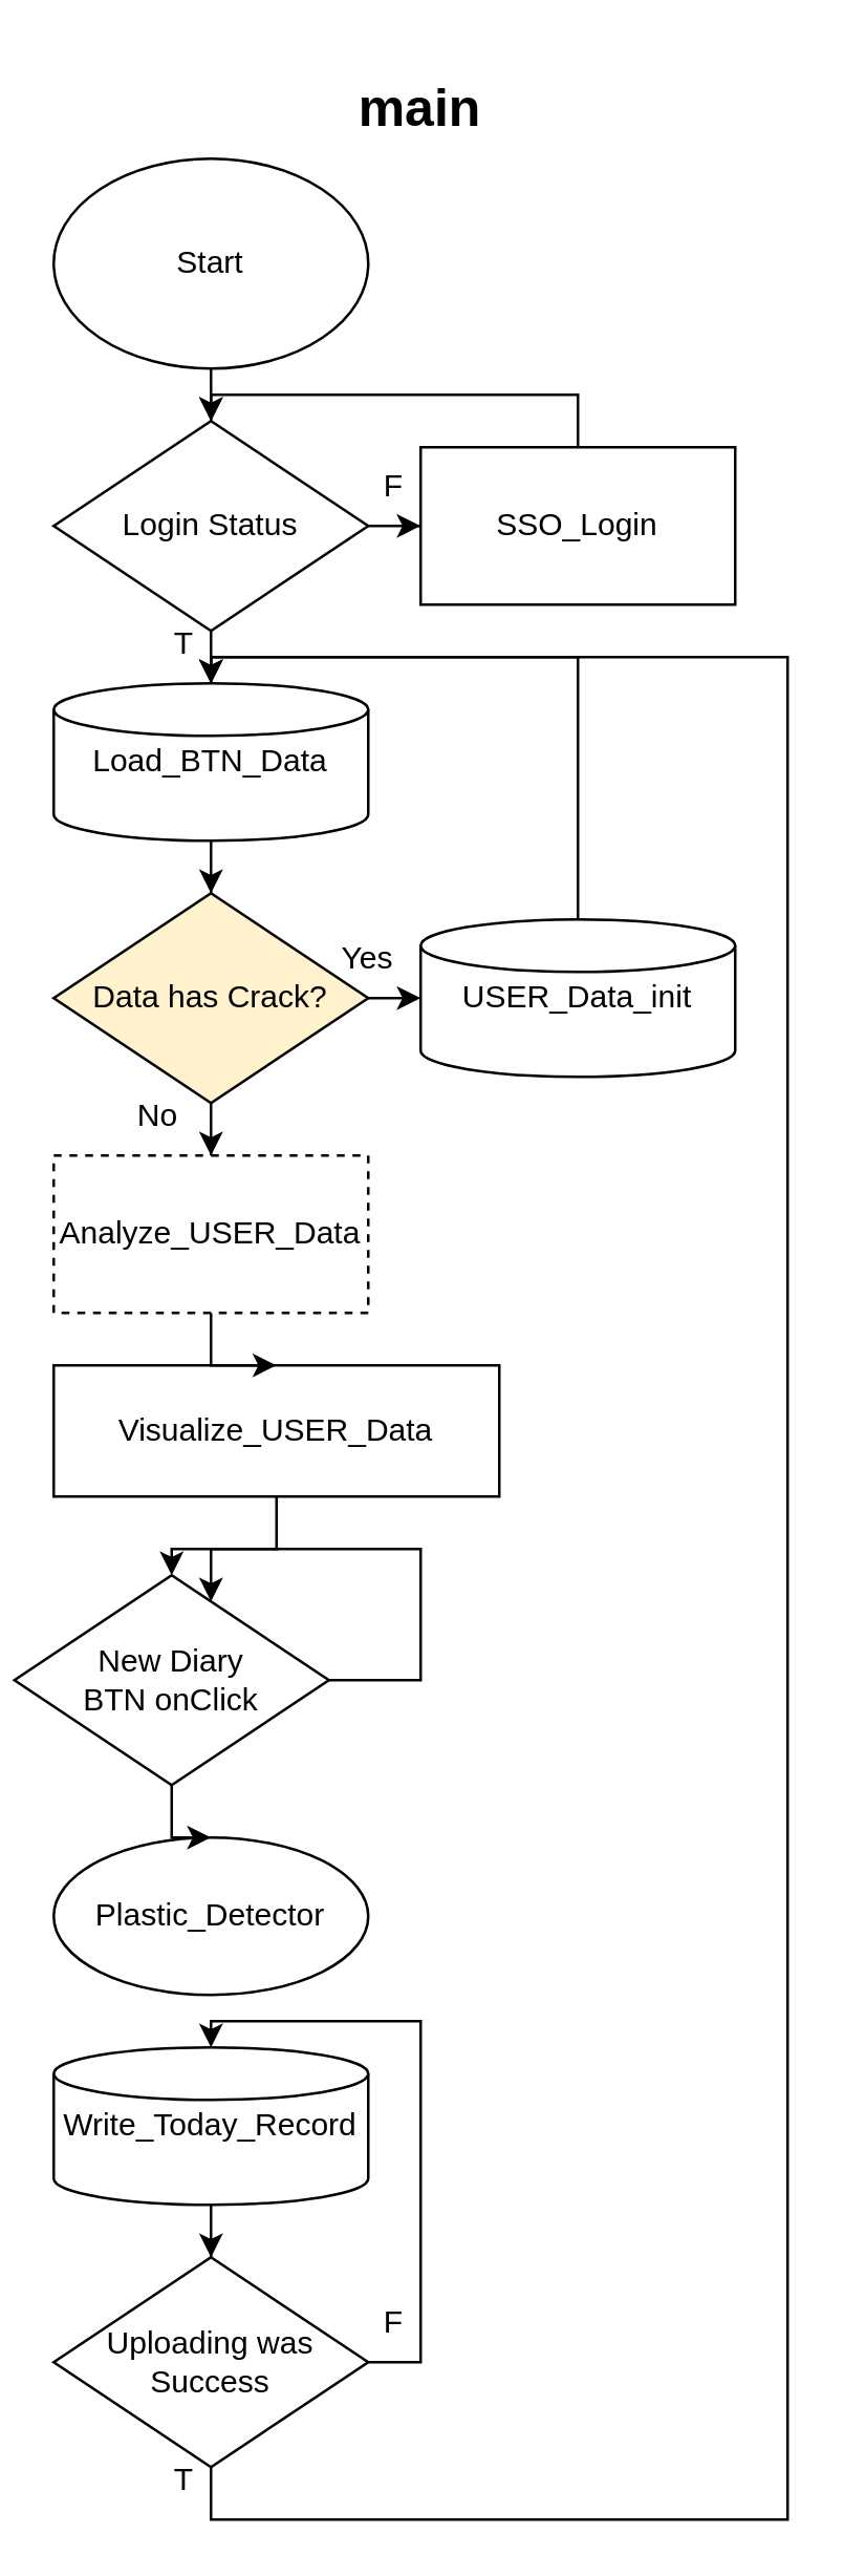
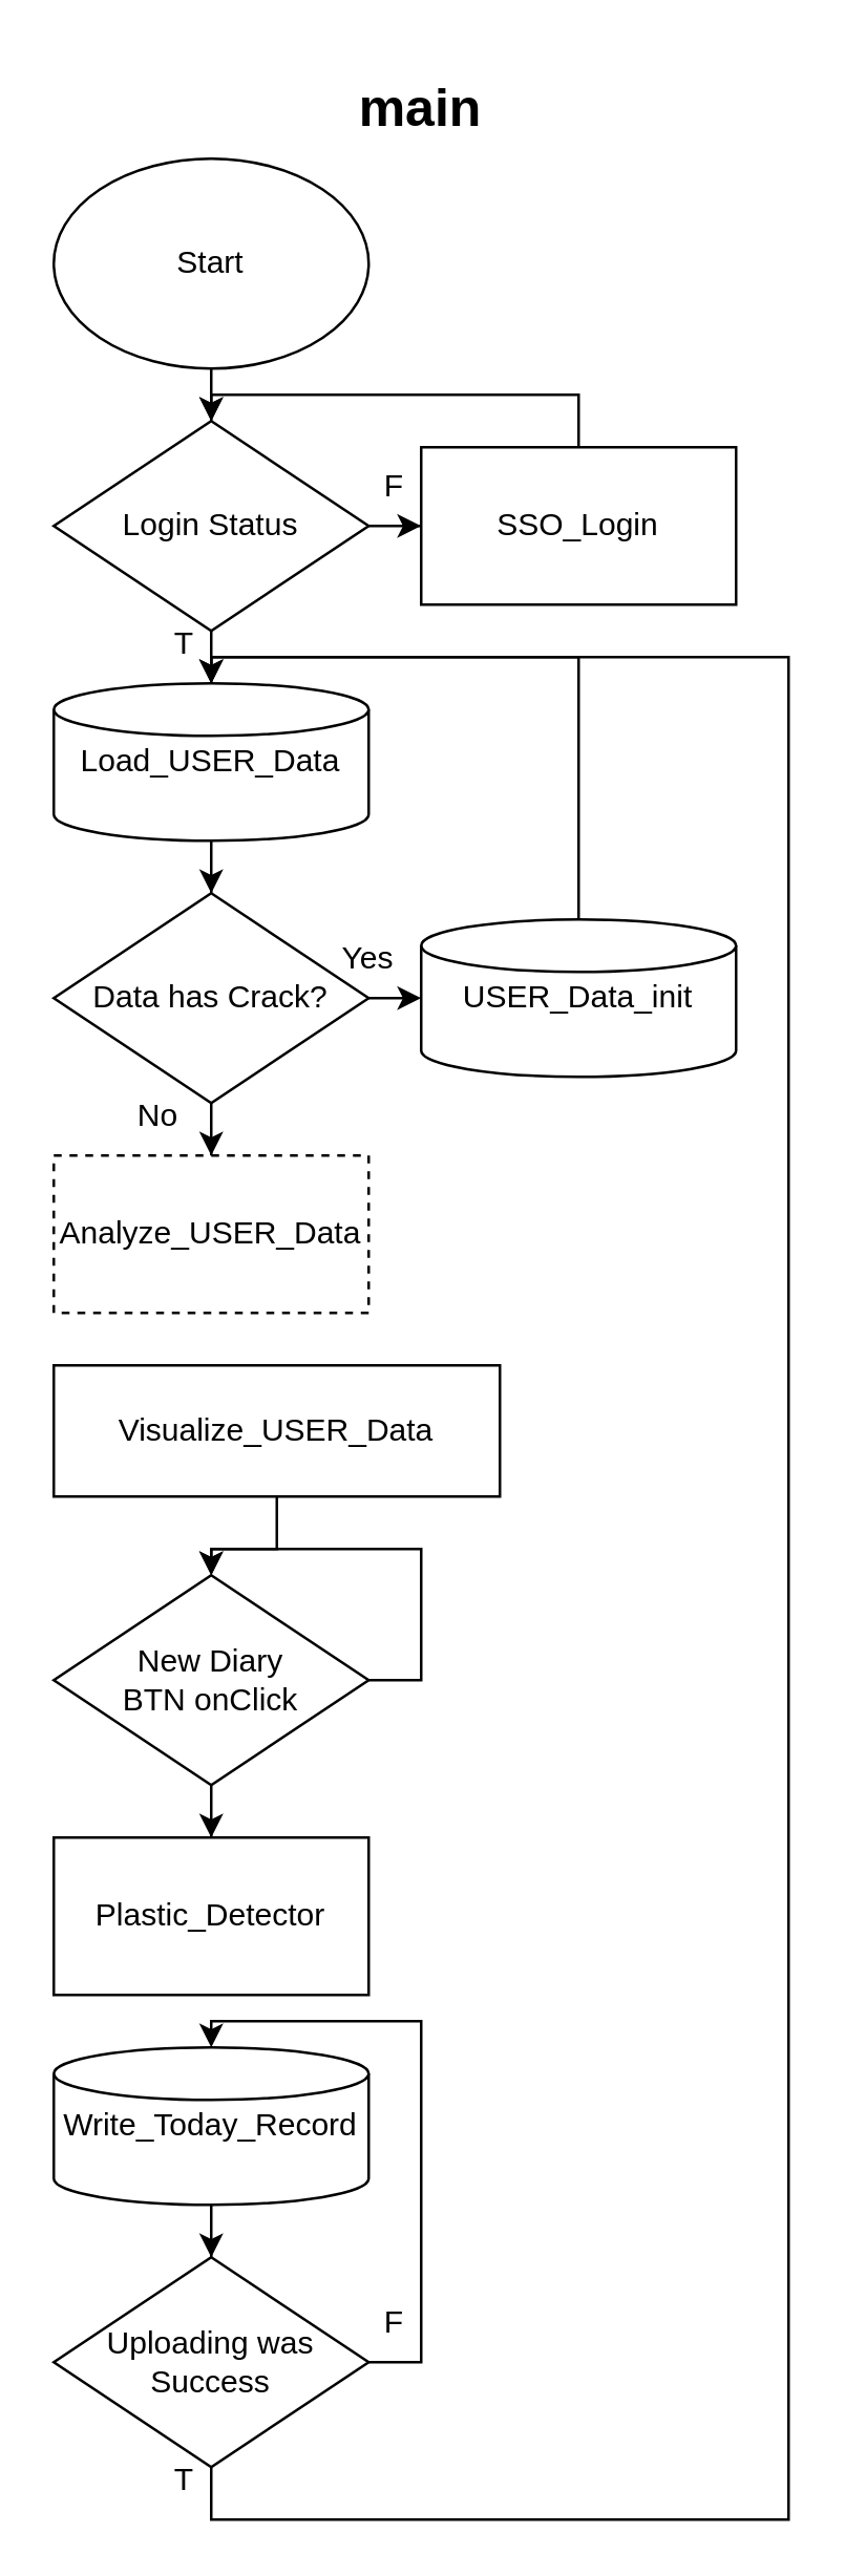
  <mxCell id="0" />
  <mxCell id="1" parent="0" />
  <mxCell id="2" style="edgeStyle=orthogonalEdgeStyle;rounded=0;orthogonalLoop=1;jettySize=auto;html=1;" parent="1" source="3" target="6" edge="1"><mxGeometry relative="1" as="geometry" /></mxCell>
  <mxCell id="3" value="Start" style="ellipse;whiteSpace=wrap;html=1;" parent="1" vertex="1"><mxGeometry x="20" y="60" width="120" height="80" as="geometry" /></mxCell>
  <mxCell id="4" style="edgeStyle=orthogonalEdgeStyle;rounded=0;orthogonalLoop=1;jettySize=auto;html=1;" parent="1" source="6" target="8" edge="1"><mxGeometry relative="1" as="geometry" /></mxCell>
  <mxCell id="5" style="edgeStyle=orthogonalEdgeStyle;rounded=0;orthogonalLoop=1;jettySize=auto;html=1;" parent="1" source="6" target="10" edge="1"><mxGeometry relative="1" as="geometry" /></mxCell>
  <mxCell id="6" value="Login Status" style="rhombus;whiteSpace=wrap;html=1;" parent="1" vertex="1"><mxGeometry x="20" y="160" width="120" height="80" as="geometry" /></mxCell>
  <mxCell id="7" style="edgeStyle=orthogonalEdgeStyle;rounded=0;orthogonalLoop=1;jettySize=auto;html=1;" parent="1" source="8" target="6" edge="1"><mxGeometry relative="1" as="geometry"><mxPoint x="100" y="150" as="targetPoint" /><Array as="points"><mxPoint x="220" y="150" /><mxPoint x="80" y="150" /></Array></mxGeometry></mxCell>
  <mxCell id="8" value="SSO_Login" style="rounded=0;whiteSpace=wrap;html=1;" parent="1" vertex="1"><mxGeometry x="160" y="170" width="120" height="60" as="geometry" /></mxCell>
  <mxCell id="9" style="edgeStyle=orthogonalEdgeStyle;rounded=0;orthogonalLoop=1;jettySize=auto;html=1;" parent="1" source="10" target="23" edge="1"><mxGeometry relative="1" as="geometry" /></mxCell>
- <mxCell id="10" value="Load_BTN_Data" style="strokeWidth=1;html=1;shape=mxgraph.flowchart.database;whiteSpace=wrap;" parent="1" vertex="1"><mxGeometry x="20" y="260" width="120" height="60" as="geometry" /></mxCell>
+ <mxCell id="10" value="Load_USER_Data" style="strokeWidth=1;html=1;shape=mxgraph.flowchart.database;whiteSpace=wrap;" parent="1" vertex="1"><mxGeometry x="20" y="260" width="120" height="60" as="geometry" /></mxCell>
  <mxCell id="11" value="F" style="text;html=1;strokeColor=none;fillColor=none;align=center;verticalAlign=middle;whiteSpace=wrap;rounded=0;" parent="1" vertex="1"><mxGeometry x="120" y="170" width="60" height="30" as="geometry" /></mxCell>
  <mxCell id="12" value="T" style="text;html=1;strokeColor=none;fillColor=none;align=center;verticalAlign=middle;whiteSpace=wrap;rounded=0;" parent="1" vertex="1"><mxGeometry x="40" y="230" width="60" height="30" as="geometry" /></mxCell>
  <mxCell id="13" style="edgeStyle=orthogonalEdgeStyle;rounded=0;orthogonalLoop=1;jettySize=auto;html=1;" parent="1" source="14" target="18" edge="1"><mxGeometry relative="1" as="geometry" /></mxCell>
  <mxCell id="14" value="Visualize_USER_Data" style="rounded=0;whiteSpace=wrap;html=1;strokeWidth=1;" parent="1" vertex="1"><mxGeometry x="20" y="520" width="170" height="50" as="geometry" /></mxCell>
- <mxCell id="15" value="Plastic_Detector" style="ellipse;whiteSpace=wrap;html=1;strokeWidth=1;" parent="1" vertex="1"><mxGeometry x="20" y="700" width="120" height="60" as="geometry" /></mxCell>
+ <mxCell id="15" value="Plastic_Detector" style="rounded=0;whiteSpace=wrap;html=1;strokeWidth=1;" parent="1" vertex="1"><mxGeometry x="20" y="700" width="120" height="60" as="geometry" /></mxCell>
  <mxCell id="16" style="edgeStyle=orthogonalEdgeStyle;rounded=0;orthogonalLoop=1;jettySize=auto;html=1;" parent="1" source="18" target="15" edge="1"><mxGeometry relative="1" as="geometry" /></mxCell>
  <mxCell id="17" style="edgeStyle=orthogonalEdgeStyle;rounded=0;orthogonalLoop=1;jettySize=auto;html=1;" parent="1" source="18" target="18" edge="1"><mxGeometry relative="1" as="geometry"><mxPoint x="160" y="600" as="targetPoint" /><Array as="points"><mxPoint x="160" y="640" /><mxPoint x="160" y="590" /><mxPoint x="80" y="590" /></Array></mxGeometry></mxCell>
- <mxCell id="18" value="New Diary&lt;br&gt;BTN onClick" style="rhombus;whiteSpace=wrap;html=1;strokeWidth=1;" parent="1" vertex="1"><mxGeometry x="5" y="600" width="120" height="80" as="geometry" /></mxCell>
- <mxCell id="19" style="edgeStyle=orthogonalEdgeStyle;rounded=0;orthogonalLoop=1;jettySize=auto;html=1;" parent="1" source="20" target="14" edge="1"><mxGeometry relative="1" as="geometry" /></mxCell>
+ <mxCell id="18" value="New Diary&lt;br&gt;BTN onClick" style="rhombus;whiteSpace=wrap;html=1;strokeWidth=1;" parent="1" vertex="1"><mxGeometry x="20" y="600" width="120" height="80" as="geometry" /></mxCell>
  <mxCell id="20" value="Analyze_USER_Data" style="rounded=0;whiteSpace=wrap;html=1;strokeWidth=1;dashed=1;" parent="1" vertex="1"><mxGeometry x="20" y="440" width="120" height="60" as="geometry" /></mxCell>
  <mxCell id="21" style="edgeStyle=orthogonalEdgeStyle;rounded=0;orthogonalLoop=1;jettySize=auto;html=1;" parent="1" source="23" target="20" edge="1"><mxGeometry relative="1" as="geometry" /></mxCell>
  <mxCell id="22" style="edgeStyle=orthogonalEdgeStyle;rounded=0;orthogonalLoop=1;jettySize=auto;html=1;" parent="1" source="23" edge="1"><mxGeometry relative="1" as="geometry"><mxPoint x="160" y="380" as="targetPoint" /></mxGeometry></mxCell>
- <mxCell id="23" value="Data has Crack?" style="rhombus;whiteSpace=wrap;html=1;strokeWidth=1;fillColor=#fff2cc;" parent="1" vertex="1"><mxGeometry x="20" y="340" width="120" height="80" as="geometry" /></mxCell>
+ <mxCell id="23" value="Data has Crack?" style="rhombus;whiteSpace=wrap;html=1;strokeWidth=1;" parent="1" vertex="1"><mxGeometry x="20" y="340" width="120" height="80" as="geometry" /></mxCell>
  <mxCell id="24" value="No" style="text;html=1;strokeColor=none;fillColor=none;align=center;verticalAlign=middle;whiteSpace=wrap;rounded=0;" parent="1" vertex="1"><mxGeometry x="30" y="410" width="60" height="30" as="geometry" /></mxCell>
  <mxCell id="25" style="edgeStyle=orthogonalEdgeStyle;rounded=0;orthogonalLoop=1;jettySize=auto;html=1;" parent="1" target="10" edge="1"><mxGeometry relative="1" as="geometry"><mxPoint x="130" y="250" as="targetPoint" /><mxPoint x="220" y="350" as="sourcePoint" /><Array as="points"><mxPoint x="220" y="250" /><mxPoint x="80" y="250" /></Array></mxGeometry></mxCell>
  <mxCell id="26" value="Yes" style="text;html=1;strokeColor=none;fillColor=none;align=center;verticalAlign=middle;whiteSpace=wrap;rounded=0;" parent="1" vertex="1"><mxGeometry x="110" y="350" width="60" height="30" as="geometry" /></mxCell>
  <mxCell id="27" value="USER_Data_init" style="strokeWidth=1;html=1;shape=mxgraph.flowchart.database;whiteSpace=wrap;" parent="1" vertex="1"><mxGeometry x="160" y="350" width="120" height="60" as="geometry" /></mxCell>
  <mxCell id="28" style="edgeStyle=orthogonalEdgeStyle;rounded=0;orthogonalLoop=1;jettySize=auto;html=1;" parent="1" source="29" target="32" edge="1"><mxGeometry relative="1" as="geometry" /></mxCell>
  <mxCell id="29" value="Write_Today_Record" style="strokeWidth=1;html=1;shape=mxgraph.flowchart.database;whiteSpace=wrap;" parent="1" vertex="1"><mxGeometry x="20" y="780" width="120" height="60" as="geometry" /></mxCell>
  <mxCell id="30" style="edgeStyle=orthogonalEdgeStyle;rounded=0;orthogonalLoop=1;jettySize=auto;html=1;" parent="1" source="32" target="29" edge="1"><mxGeometry relative="1" as="geometry"><mxPoint x="150" y="760" as="targetPoint" /><Array as="points"><mxPoint x="160" y="900" /><mxPoint x="160" y="770" /><mxPoint x="80" y="770" /></Array></mxGeometry></mxCell>
  <mxCell id="31" style="edgeStyle=orthogonalEdgeStyle;rounded=0;orthogonalLoop=1;jettySize=auto;html=1;" parent="1" source="32" target="10" edge="1"><mxGeometry relative="1" as="geometry"><mxPoint x="80" y="250" as="targetPoint" /><Array as="points"><mxPoint x="80" y="960" /><mxPoint x="300" y="960" /><mxPoint x="300" y="250" /><mxPoint x="80" y="250" /></Array></mxGeometry></mxCell>
  <mxCell id="32" value="Uploading was&lt;br&gt;Success" style="rhombus;whiteSpace=wrap;html=1;strokeWidth=1;" parent="1" vertex="1"><mxGeometry x="20" y="860" width="120" height="80" as="geometry" /></mxCell>
  <mxCell id="33" value="F" style="text;html=1;strokeColor=none;fillColor=none;align=center;verticalAlign=middle;whiteSpace=wrap;rounded=0;" parent="1" vertex="1"><mxGeometry x="120" y="870" width="60" height="30" as="geometry" /></mxCell>
  <mxCell id="34" value="T" style="text;html=1;strokeColor=none;fillColor=none;align=center;verticalAlign=middle;whiteSpace=wrap;rounded=0;" parent="1" vertex="1"><mxGeometry x="40" y="930" width="60" height="30" as="geometry" /></mxCell>
  <mxCell id="35" value="&lt;b&gt;&lt;font style=&quot;font-size: 20px;&quot;&gt;main&lt;/font&gt;&lt;/b&gt;" style="text;html=1;strokeColor=none;fillColor=none;align=center;verticalAlign=middle;whiteSpace=wrap;rounded=0;" parent="1" vertex="1"><mxGeometry x="20" width="280" height="40" as="geometry" y="20" /></mxCell>
